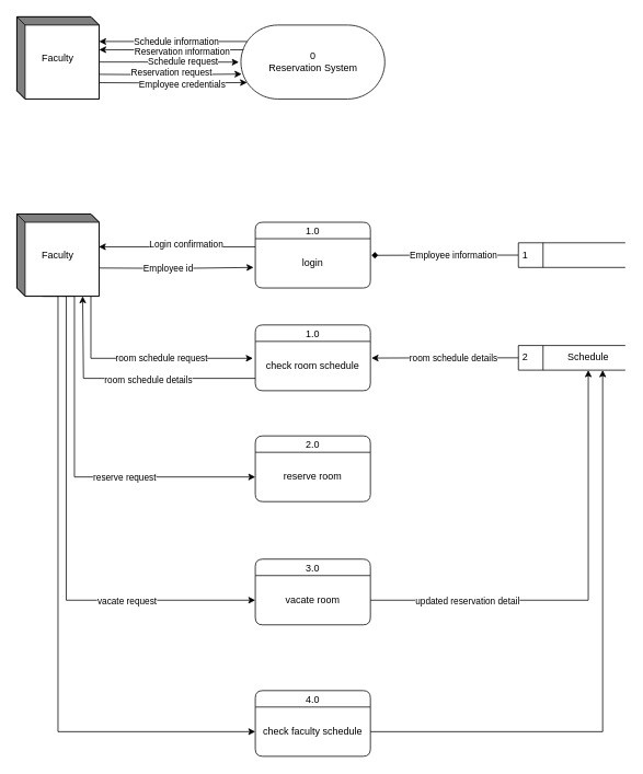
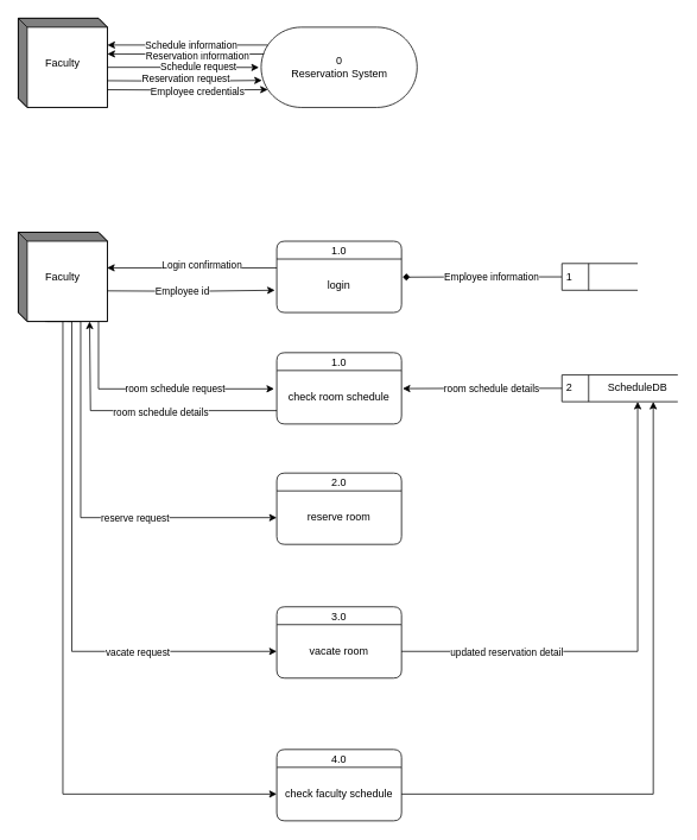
  <mxCell id="0" />
  <mxCell id="1" parent="0" />
  <mxCell id="2" style="edgeStyle=orthogonalEdgeStyle;rounded=0;orthogonalLoop=1;jettySize=auto;html=1;entryX=-0.021;entryY=0.343;entryDx=0;entryDy=0;entryPerimeter=0;exitX=0;exitY=0;exitDx=77.5;exitDy=100;exitPerimeter=0;" parent="1" target="11" edge="1"><mxGeometry relative="1" as="geometry"><mxPoint x="322.08" y="435.4" as="targetPoint" /><mxPoint x="110" y="360" as="sourcePoint" /><Array as="points"><mxPoint x="110" y="436" /></Array></mxGeometry></mxCell>
  <mxCell id="3" value="room schedule request" style="edgeLabel;html=1;align=center;verticalAlign=middle;resizable=0;points=[];" parent="2" vertex="1" connectable="0"><mxGeometry x="-0.078" y="1" relative="1" as="geometry"><mxPoint x="35" y="1" as="offset" /></mxGeometry></mxCell>
  <mxCell id="4" style="edgeStyle=orthogonalEdgeStyle;rounded=0;orthogonalLoop=1;jettySize=auto;html=1;exitX=0;exitY=0;exitDx=77.5;exitDy=100;exitPerimeter=0;entryX=0;entryY=0.5;entryDx=0;entryDy=0;" parent="1" target="13" edge="1"><mxGeometry relative="1" as="geometry"><mxPoint x="50.02" y="360" as="sourcePoint" /><mxPoint x="262.52" y="580" as="targetPoint" /><Array as="points"><mxPoint x="90" y="360" /><mxPoint x="90" y="580" /></Array></mxGeometry></mxCell>
  <mxCell id="5" value="reserve request" style="edgeLabel;html=1;align=center;verticalAlign=middle;resizable=0;points=[];" parent="4" vertex="1" connectable="0"><mxGeometry x="0.162" y="-2" relative="1" as="geometry"><mxPoint x="41" y="-2" as="offset" /></mxGeometry></mxCell>
  <mxCell id="6" style="edgeStyle=orthogonalEdgeStyle;rounded=0;orthogonalLoop=1;jettySize=auto;html=1;exitX=0;exitY=0;exitDx=55;exitDy=100;exitPerimeter=0;entryX=0;entryY=0.5;entryDx=0;entryDy=0;" parent="1" source="9" target="15" edge="1"><mxGeometry relative="1" as="geometry"><Array as="points"><mxPoint x="80" y="360" /><mxPoint x="80" y="730" /></Array></mxGeometry></mxCell>
  <mxCell id="7" value="vacate request" style="edgeLabel;html=1;align=center;verticalAlign=middle;resizable=0;points=[];" parent="6" vertex="1" connectable="0"><mxGeometry x="0.481" y="-2" relative="1" as="geometry"><mxPoint y="-2" as="offset" /></mxGeometry></mxCell>
  <mxCell id="8" style="edgeStyle=orthogonalEdgeStyle;rounded=0;orthogonalLoop=1;jettySize=auto;html=1;exitX=0;exitY=0;exitDx=32.5;exitDy=100;exitPerimeter=0;entryX=0;entryY=0.5;entryDx=0;entryDy=0;" parent="1" source="9" target="17" edge="1"><mxGeometry relative="1" as="geometry"><Array as="points"><mxPoint x="70" y="360" /><mxPoint x="70" y="890" /></Array></mxGeometry></mxCell>
  <mxCell id="9" value="Faculty" style="html=1;dashed=0;whiteSpace=wrap;shape=mxgraph.dfd.externalEntity" parent="1" vertex="1"><mxGeometry x="20" y="260" width="100" height="100" as="geometry" /></mxCell>
  <mxCell id="10" value="1.0" style="swimlane;fontStyle=0;childLayout=stackLayout;horizontal=1;startSize=20;fillColor=#ffffff;horizontalStack=0;resizeParent=1;resizeParentMax=0;resizeLast=0;collapsible=0;marginBottom=0;swimlaneFillColor=#ffffff;rounded=1;" parent="1" vertex="1"><mxGeometry x="310" y="395" width="140" height="80" as="geometry" /></mxCell>
  <mxCell id="11" value="check room schedule" style="text;strokeColor=none;align=center;fillColor=none;html=1;verticalAlign=middle;whiteSpace=wrap;rounded=0;" parent="10" vertex="1"><mxGeometry y="20" width="140" height="60" as="geometry" /></mxCell>
  <mxCell id="12" value="2.0" style="swimlane;fontStyle=0;childLayout=stackLayout;horizontal=1;startSize=20;fillColor=#ffffff;horizontalStack=0;resizeParent=1;resizeParentMax=0;resizeLast=0;collapsible=0;marginBottom=0;swimlaneFillColor=#ffffff;rounded=1;" parent="1" vertex="1"><mxGeometry x="310" y="530" width="140" height="80" as="geometry" /></mxCell>
  <mxCell id="13" value="reserve room" style="text;strokeColor=none;align=center;fillColor=none;html=1;verticalAlign=middle;whiteSpace=wrap;rounded=0;" parent="12" vertex="1"><mxGeometry y="20" width="140" height="60" as="geometry" /></mxCell>
  <mxCell id="14" value="3.0" style="swimlane;fontStyle=0;childLayout=stackLayout;horizontal=1;startSize=20;fillColor=#ffffff;horizontalStack=0;resizeParent=1;resizeParentMax=0;resizeLast=0;collapsible=0;marginBottom=0;swimlaneFillColor=#ffffff;rounded=1;" parent="1" vertex="1"><mxGeometry x="310" y="680" width="140" height="80" as="geometry" /></mxCell>
  <mxCell id="15" value="vacate room" style="text;strokeColor=none;align=center;fillColor=none;html=1;verticalAlign=middle;whiteSpace=wrap;rounded=0;" parent="14" vertex="1"><mxGeometry y="20" width="140" height="60" as="geometry" /></mxCell>
  <mxCell id="16" value="4.0" style="swimlane;fontStyle=0;childLayout=stackLayout;horizontal=1;startSize=20;fillColor=#ffffff;horizontalStack=0;resizeParent=1;resizeParentMax=0;resizeLast=0;collapsible=0;marginBottom=0;swimlaneFillColor=#ffffff;rounded=1;" parent="1" vertex="1"><mxGeometry x="310" y="840" width="140" height="80" as="geometry" /></mxCell>
  <mxCell id="17" value="check faculty schedule" style="text;strokeColor=none;align=center;fillColor=none;html=1;verticalAlign=middle;whiteSpace=wrap;rounded=0;" parent="16" vertex="1"><mxGeometry y="20" width="140" height="60" as="geometry" /></mxCell>
  <mxCell id="18" value="2" style="html=1;dashed=0;whiteSpace=wrap;shape=mxgraph.dfd.dataStoreID;align=left;spacingLeft=3;points=[[0,0],[0.5,0],[1,0],[0,0.5],[1,0.5],[0,1],[0.5,1],[1,1]];" parent="1" vertex="1"><mxGeometry x="630" y="420" width="130" height="30" as="geometry" /></mxCell>
- <mxCell id="19" value="Schedule" style="text;strokeColor=none;align=center;fillColor=none;html=1;verticalAlign=middle;whiteSpace=wrap;rounded=0;" parent="1" vertex="1"><mxGeometry x="680" y="420" width="70" height="30" as="geometry" /></mxCell>
+ <mxCell id="19" value="ScheduleDB" style="text;strokeColor=none;align=center;fillColor=none;html=1;verticalAlign=middle;whiteSpace=wrap;rounded=0;" parent="1" vertex="1"><mxGeometry x="680" y="420" width="70" height="30" as="geometry" /></mxCell>
  <mxCell id="20" style="edgeStyle=orthogonalEdgeStyle;rounded=0;orthogonalLoop=1;jettySize=auto;html=1;entryX=0.5;entryY=1;entryDx=0;entryDy=0;" parent="1" source="15" target="19" edge="1"><mxGeometry relative="1" as="geometry" /></mxCell>
  <mxCell id="21" value="updated reservation detail" style="edgeLabel;html=1;align=center;verticalAlign=middle;resizable=0;points=[];" parent="20" vertex="1" connectable="0"><mxGeometry x="-0.567" y="-4" relative="1" as="geometry"><mxPoint x="-1" y="-4" as="offset" /></mxGeometry></mxCell>
  <mxCell id="22" style="edgeStyle=orthogonalEdgeStyle;rounded=0;orthogonalLoop=1;jettySize=auto;html=1;exitX=1;exitY=0.5;exitDx=0;exitDy=0;entryX=0.75;entryY=1;entryDx=0;entryDy=0;" parent="1" source="17" target="19" edge="1"><mxGeometry relative="1" as="geometry" /></mxCell>
  <mxCell id="23" style="edgeStyle=orthogonalEdgeStyle;rounded=0;orthogonalLoop=1;jettySize=auto;html=1;exitX=0;exitY=0.5;exitDx=0;exitDy=0;entryX=1.009;entryY=0.338;entryDx=0;entryDy=0;entryPerimeter=0;" parent="1" source="18" target="11" edge="1"><mxGeometry relative="1" as="geometry" /></mxCell>
  <mxCell id="24" value="room schedule details" style="edgeLabel;html=1;align=center;verticalAlign=middle;resizable=0;points=[];" parent="23" vertex="1" connectable="0"><mxGeometry x="0.176" y="1" relative="1" as="geometry"><mxPoint x="25" y="-1" as="offset" /></mxGeometry></mxCell>
  <mxCell id="25" style="edgeStyle=orthogonalEdgeStyle;rounded=0;orthogonalLoop=1;jettySize=auto;html=1;entryX=0.927;entryY=1.02;entryDx=0;entryDy=0;entryPerimeter=0;" parent="1" edge="1"><mxGeometry relative="1" as="geometry"><mxPoint x="310" y="460" as="sourcePoint" /><mxPoint x="100" y="360" as="targetPoint" /><Array as="points"><mxPoint x="100.98" y="460" /><mxPoint x="100.98" y="360" /></Array></mxGeometry></mxCell>
  <mxCell id="26" value="room schedule details" style="edgeLabel;html=1;align=center;verticalAlign=middle;resizable=0;points=[];" parent="25" vertex="1" connectable="0"><mxGeometry x="0.262" y="1" relative="1" as="geometry"><mxPoint x="64" as="offset" /></mxGeometry></mxCell>
  <mxCell id="27" value="1.0" style="swimlane;fontStyle=0;childLayout=stackLayout;horizontal=1;startSize=20;fillColor=#ffffff;horizontalStack=0;resizeParent=1;resizeParentMax=0;resizeLast=0;collapsible=0;marginBottom=0;swimlaneFillColor=#ffffff;rounded=1;" parent="1" vertex="1"><mxGeometry x="310" y="270" width="140" height="80" as="geometry" /></mxCell>
  <mxCell id="28" value="login" style="text;strokeColor=none;align=center;fillColor=none;html=1;verticalAlign=middle;whiteSpace=wrap;rounded=0;" parent="27" vertex="1"><mxGeometry y="20" width="140" height="60" as="geometry" /></mxCell>
  <mxCell id="29" style="edgeStyle=orthogonalEdgeStyle;rounded=0;orthogonalLoop=1;jettySize=auto;html=1;exitX=0;exitY=0.5;exitDx=0;exitDy=0;entryX=1.009;entryY=0.338;entryDx=0;entryDy=0;entryPerimeter=0;endArrow=diamond;" parent="1" source="31" target="28" edge="1"><mxGeometry relative="1" as="geometry"><mxPoint x="460" y="310" as="targetPoint" /></mxGeometry></mxCell>
  <mxCell id="30" value="Employee information" style="edgeLabel;html=1;align=center;verticalAlign=middle;resizable=0;points=[];" parent="29" vertex="1" connectable="0"><mxGeometry x="0.194" y="1" relative="1" as="geometry"><mxPoint x="27" y="-1" as="offset" /></mxGeometry></mxCell>
- <mxCell id="31" value="1" style="html=1;dashed=0;whiteSpace=wrap;shape=mxgraph.dfd.dataStoreID;align=left;spacingLeft=3;points=[[0,0],[0.5,0],[1,0],[0,0.5],[1,0.5],[0,1],[0.5,1],[1,1]];" parent="1" vertex="1"><mxGeometry x="630" y="295" width="130" height="30" as="geometry" /></mxCell>
+ <mxCell id="31" value="1" style="html=1;dashed=0;whiteSpace=wrap;shape=mxgraph.dfd.dataStoreID;align=left;spacingLeft=3;points=[[0,0],[0.5,0],[1,0],[0,0.5],[1,0.5],[0,1],[0.5,1],[1,1]];" parent="1" vertex="1"><mxGeometry x="630" y="295" width="85" height="30" as="geometry" /></mxCell>
  <mxCell id="32" style="edgeStyle=orthogonalEdgeStyle;rounded=0;orthogonalLoop=1;jettySize=auto;html=1;exitX=0;exitY=0;exitDx=100;exitDy=77.5;exitPerimeter=0;entryX=-0.015;entryY=0.78;entryDx=0;entryDy=0;entryPerimeter=0;" parent="1" edge="1"><mxGeometry relative="1" as="geometry"><mxPoint x="120" y="325.7" as="sourcePoint" /><mxPoint x="307.9" y="325" as="targetPoint" /></mxGeometry></mxCell>
  <mxCell id="33" value="Employee id" style="edgeLabel;html=1;align=center;verticalAlign=middle;resizable=0;points=[];" parent="32" vertex="1" connectable="0"><mxGeometry x="-0.108" relative="1" as="geometry"><mxPoint as="offset" /></mxGeometry></mxCell>
  <mxCell id="34" style="edgeStyle=orthogonalEdgeStyle;rounded=0;orthogonalLoop=1;jettySize=auto;html=1;entryX=0.996;entryY=0.399;entryDx=0;entryDy=0;entryPerimeter=0;" parent="1" source="28" target="9" edge="1"><mxGeometry relative="1" as="geometry"><Array as="points"><mxPoint x="215" y="300" /></Array></mxGeometry></mxCell>
  <mxCell id="35" value="Login confirmation" style="edgeLabel;html=1;align=center;verticalAlign=middle;resizable=0;points=[];" parent="34" vertex="1" connectable="0"><mxGeometry x="-0.11" y="-3" relative="1" as="geometry"><mxPoint as="offset" /></mxGeometry></mxCell>
  <mxCell id="36" style="edgeStyle=orthogonalEdgeStyle;rounded=0;orthogonalLoop=1;jettySize=auto;html=1;exitX=0;exitY=0;exitDx=100;exitDy=55;exitPerimeter=0;" parent="1" source="38" edge="1"><mxGeometry relative="1" as="geometry"><mxPoint x="290" y="75.143" as="targetPoint" /></mxGeometry></mxCell>
  <mxCell id="37" value="Schedule request" style="edgeLabel;html=1;align=center;verticalAlign=middle;resizable=0;points=[];" parent="36" vertex="1" connectable="0"><mxGeometry x="0.197" y="-1" relative="1" as="geometry"><mxPoint y="-2" as="offset" /></mxGeometry></mxCell>
  <mxCell id="38" value="Faculty" style="html=1;dashed=0;whiteSpace=wrap;shape=mxgraph.dfd.externalEntity" parent="1" vertex="1"><mxGeometry x="20" y="20" width="100" height="100" as="geometry" /></mxCell>
  <mxCell id="39" value="0&lt;br&gt;Reservation System" style="html=1;dashed=0;whiteSpace=wrap;shape=mxgraph.dfd.start" parent="1" vertex="1"><mxGeometry x="292.5" y="30" width="175" height="90" as="geometry" /></mxCell>
  <mxCell id="40" style="edgeStyle=orthogonalEdgeStyle;rounded=0;orthogonalLoop=1;jettySize=auto;html=1;exitX=0;exitY=0;exitDx=100;exitDy=55;exitPerimeter=0;entryX=0.005;entryY=0.663;entryDx=0;entryDy=0;entryPerimeter=0;" parent="1" target="39" edge="1"><mxGeometry relative="1" as="geometry"><mxPoint x="120" y="90" as="sourcePoint" /><mxPoint x="292.5" y="90" as="targetPoint" /></mxGeometry></mxCell>
  <mxCell id="41" value="Reservation request" style="edgeLabel;html=1;align=center;verticalAlign=middle;resizable=0;points=[];" parent="40" vertex="1" connectable="0"><mxGeometry x="0.014" y="2" relative="1" as="geometry"><mxPoint as="offset" /></mxGeometry></mxCell>
  <mxCell id="42" style="edgeStyle=orthogonalEdgeStyle;rounded=0;orthogonalLoop=1;jettySize=auto;html=1;entryX=1.006;entryY=0.223;entryDx=0;entryDy=0;entryPerimeter=0;exitX=0.018;exitY=0.335;exitDx=0;exitDy=0;exitPerimeter=0;" parent="1" source="39" edge="1"><mxGeometry relative="1" as="geometry"><mxPoint x="290" y="60" as="sourcePoint" /><mxPoint x="120" y="60.01" as="targetPoint" /></mxGeometry></mxCell>
  <mxCell id="43" value="Reservation information" style="edgeLabel;html=1;align=center;verticalAlign=middle;resizable=0;points=[];" parent="42" vertex="1" connectable="0"><mxGeometry x="-0.336" y="1" relative="1" as="geometry"><mxPoint x="-17" as="offset" /></mxGeometry></mxCell>
  <mxCell id="44" style="edgeStyle=orthogonalEdgeStyle;rounded=0;orthogonalLoop=1;jettySize=auto;html=1;entryX=1.002;entryY=0.228;entryDx=0;entryDy=0;entryPerimeter=0;" parent="1" edge="1"><mxGeometry relative="1" as="geometry"><mxPoint x="300" y="50" as="sourcePoint" /><mxPoint x="120" y="50" as="targetPoint" /></mxGeometry></mxCell>
  <mxCell id="45" value="Schedule information" style="edgeLabel;html=1;align=center;verticalAlign=middle;resizable=0;points=[];" parent="44" vertex="1" connectable="0"><mxGeometry x="-0.028" relative="1" as="geometry"><mxPoint as="offset" /></mxGeometry></mxCell>
  <mxCell id="46" style="edgeStyle=orthogonalEdgeStyle;rounded=0;orthogonalLoop=1;jettySize=auto;html=1;exitX=0;exitY=0;exitDx=100;exitDy=77.5;exitPerimeter=0;" parent="1" edge="1"><mxGeometry relative="1" as="geometry"><mxPoint x="120" y="100.13" as="sourcePoint" /><mxPoint x="300" y="100" as="targetPoint" /></mxGeometry></mxCell>
  <mxCell id="47" value="Employee credentials" style="edgeLabel;html=1;align=center;verticalAlign=middle;resizable=0;points=[];" parent="46" vertex="1" connectable="0"><mxGeometry x="0.117" y="-1" relative="1" as="geometry"><mxPoint as="offset" /></mxGeometry></mxCell>
